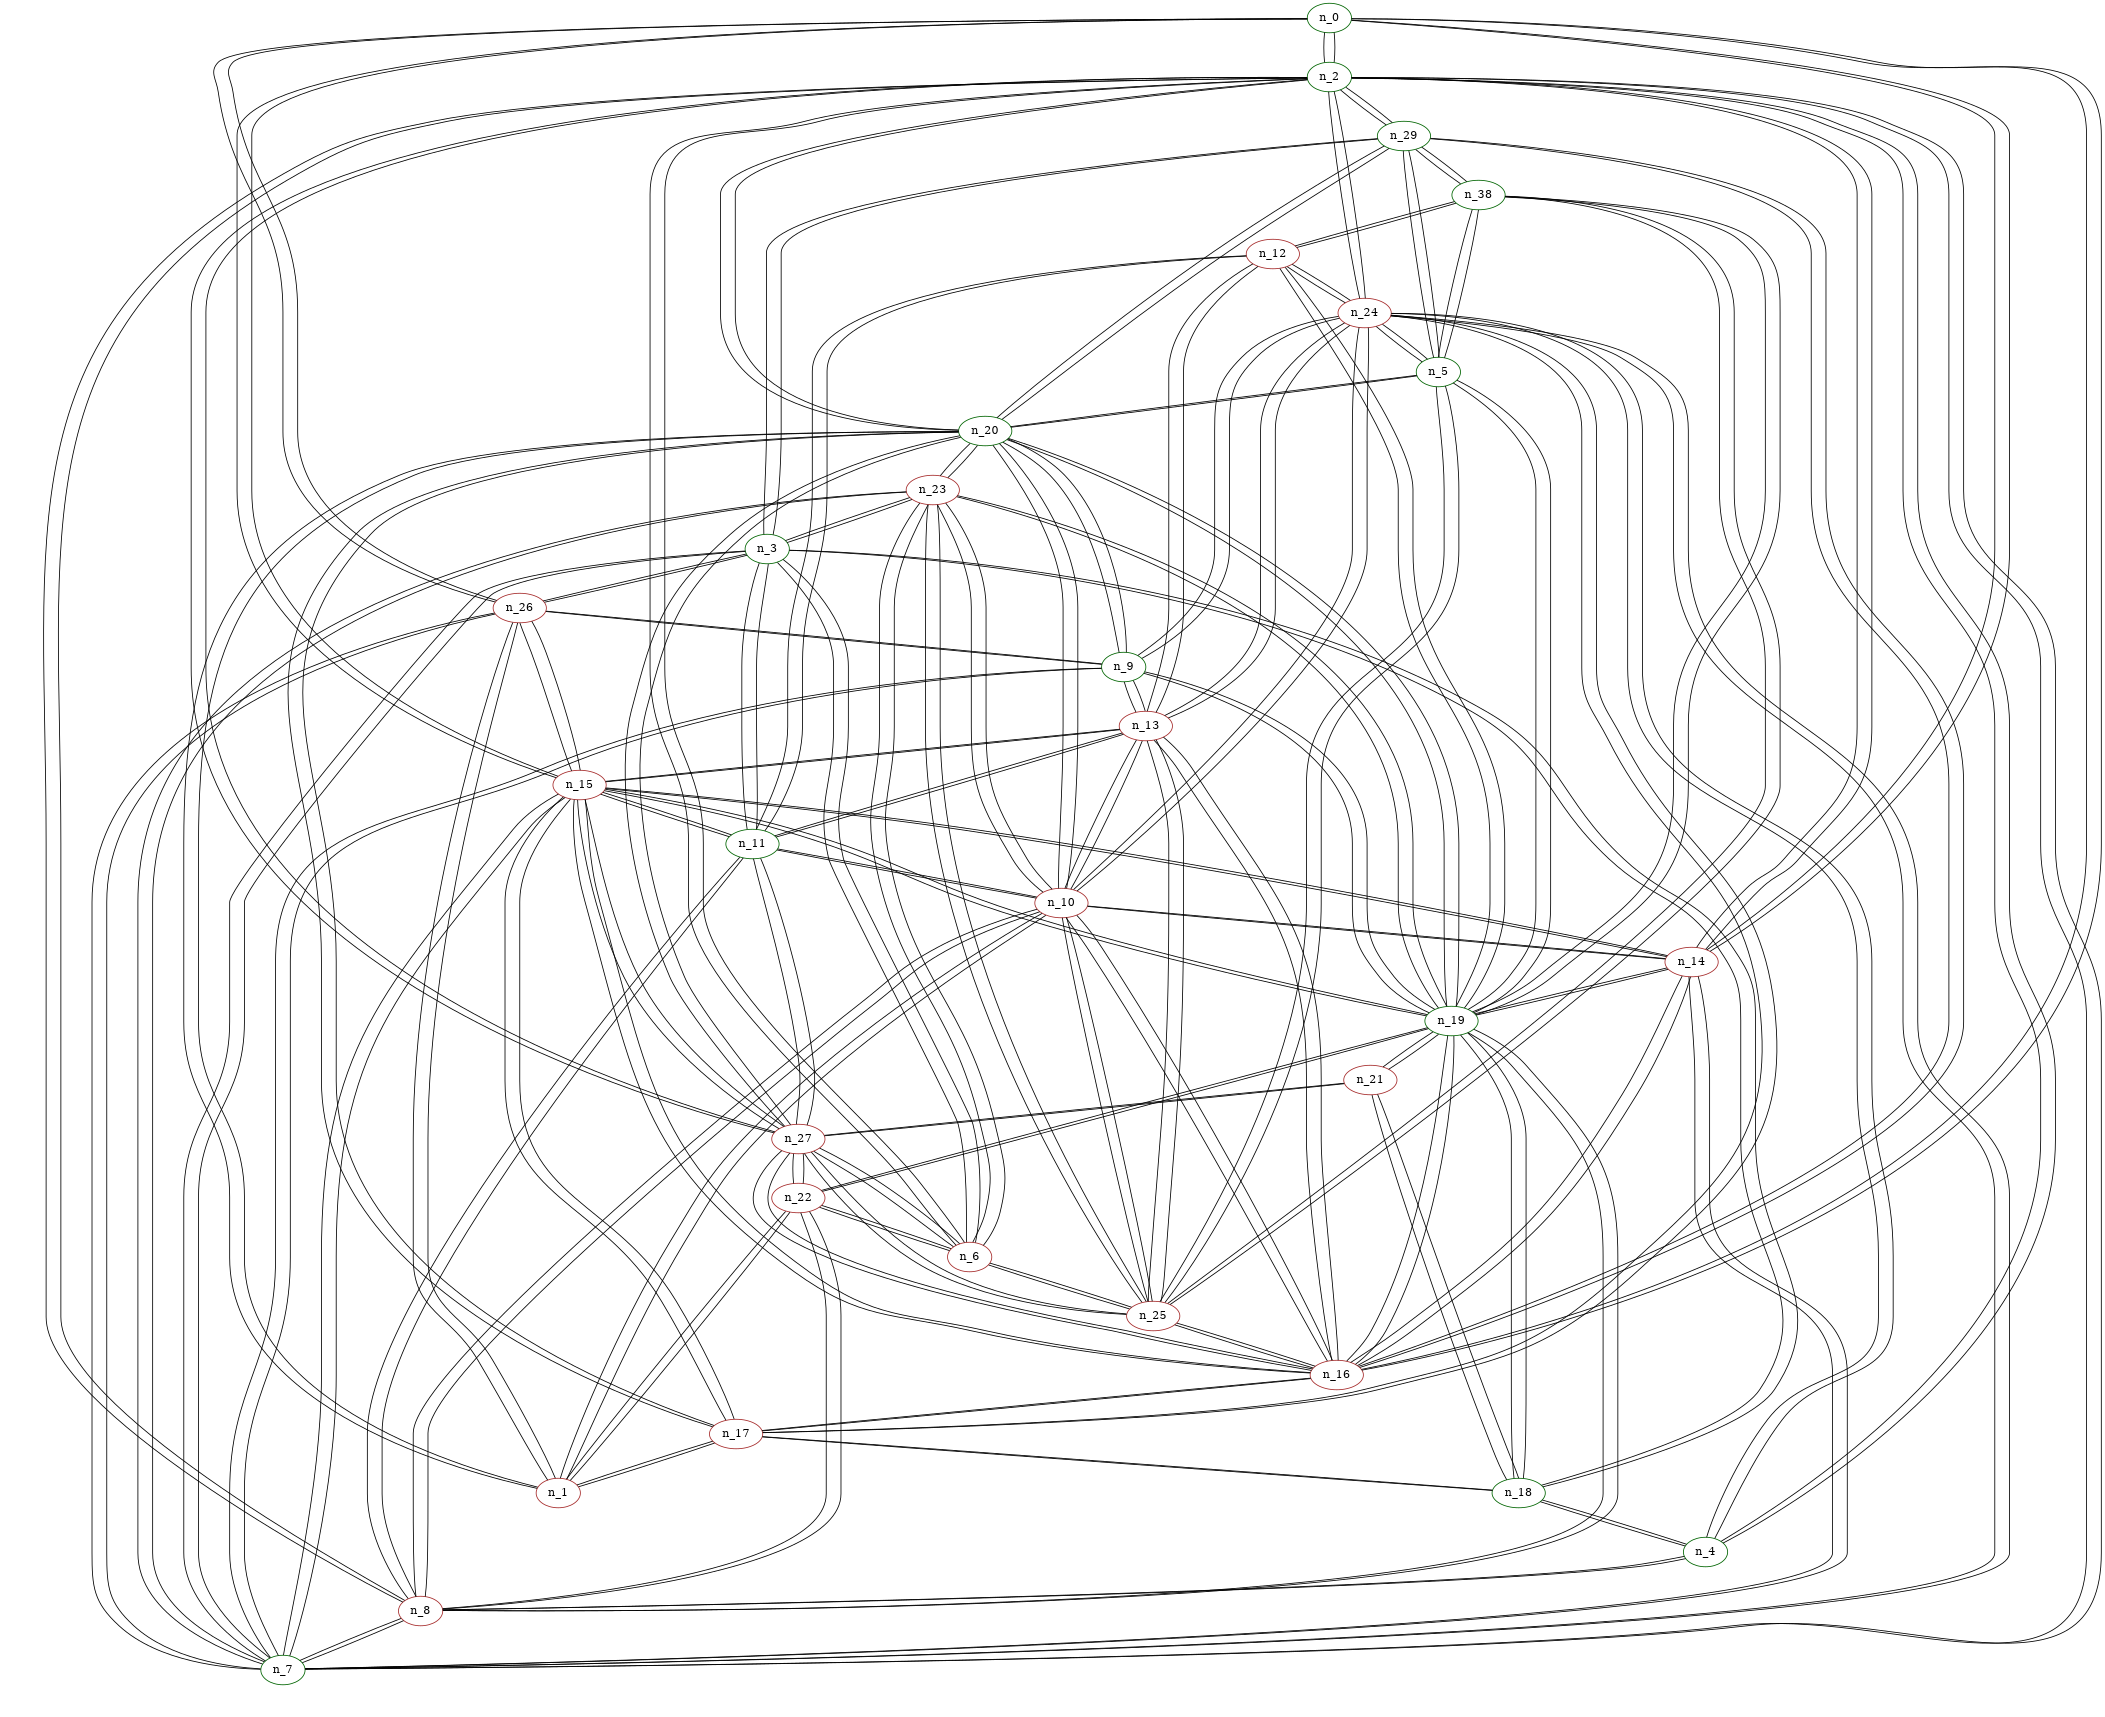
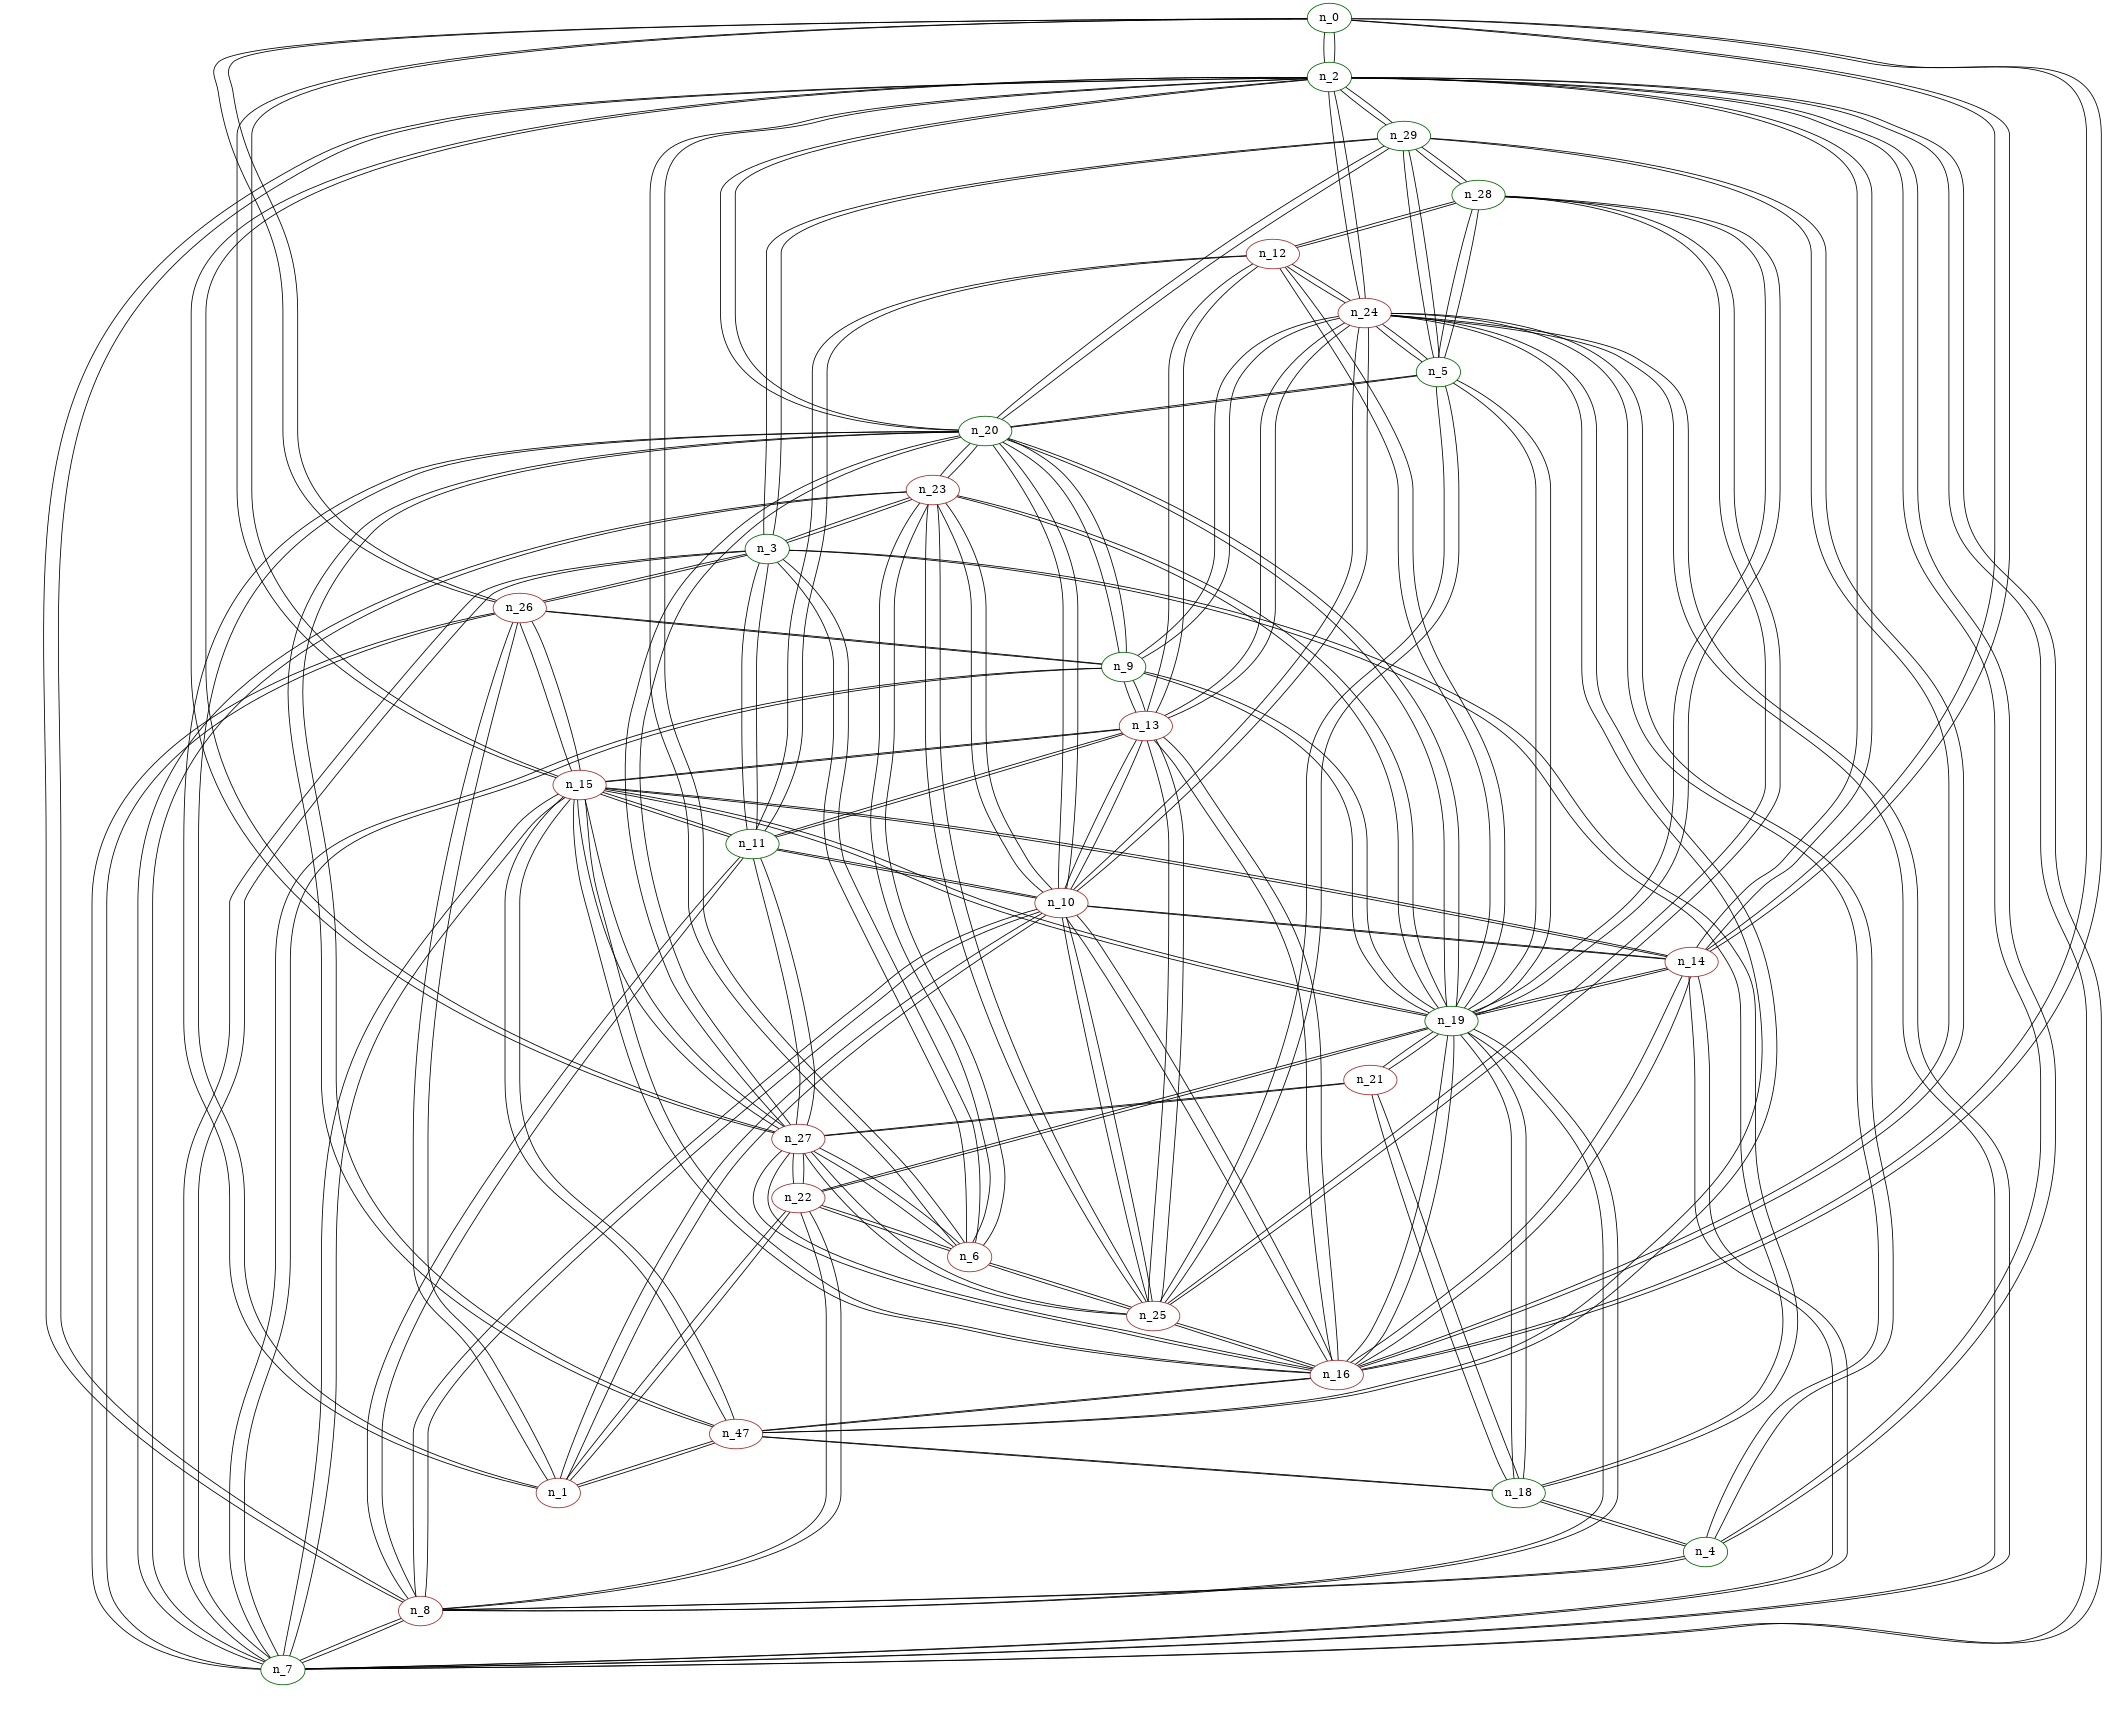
  graph {
    node [color=brown]
    n_0 [color=darkgreen]
    n_2 [color=darkgreen]
    n_14
    n_15
    n_16
    n_26
    n_20 [color=darkgreen]
    n_4 [color=darkgreen]
    n_6
    n_7 [color=darkgreen]
    n_8
    n_24
    n_27
    n_29 [color=darkgreen]
    n_10
    n_19 [color=darkgreen]
-   n_17
+   n_17 [label=n_47]
    n_11 [color=darkgreen]
    n_13
    n_25
    n_1
    n_3 [color=darkgreen]
    n_9 [color=darkgreen]
    n_23
    n_5 [color=darkgreen]
    n_18 [color=darkgreen]
    n_22
    n_12
    n_21
-   n_28 [color=darkgreen label=n_38]
+   n_28 [color=darkgreen]
    n_0 -- n_2
    n_0 -- n_14
    n_0 -- n_15
    n_0 -- n_16
    n_0 -- n_26
    n_2 -- n_0
    n_2 -- n_14
    n_2 -- n_20
    n_2 -- n_4
    n_2 -- n_6
    n_2 -- n_7
    n_2 -- n_8
    n_2 -- n_24
    n_2 -- n_27
    n_2 -- n_29
    n_14 -- n_0
    n_14 -- n_2
    n_14 -- n_15
    n_14 -- n_16
    n_14 -- n_7
    n_14 -- n_10
    n_14 -- n_19
    n_15 -- n_0
    n_15 -- n_14
    n_15 -- n_16
    n_15 -- n_26
    n_15 -- n_7
    n_15 -- n_27
    n_15 -- n_19
    n_15 -- n_17
    n_15 -- n_11
    n_15 -- n_13
    n_16 -- n_0
    n_16 -- n_14
    n_16 -- n_15
    n_16 -- n_27
    n_16 -- n_29
    n_16 -- n_10
    n_16 -- n_19
    n_16 -- n_17
    n_16 -- n_13
    n_16 -- n_25
    n_26 -- n_0
    n_26 -- n_15
    n_26 -- n_7
    n_26 -- n_1
    n_26 -- n_3
    n_26 -- n_9
    n_20 -- n_2
    n_20 -- n_27
    n_20 -- n_29
    n_20 -- n_10
    n_20 -- n_19
    n_20 -- n_17
    n_20 -- n_1
    n_20 -- n_9
    n_20 -- n_23
    n_20 -- n_5
    n_4 -- n_2
    n_4 -- n_8
    n_4 -- n_24
    n_4 -- n_18
    n_6 -- n_2
    n_6 -- n_27
    n_6 -- n_25
    n_6 -- n_3
    n_6 -- n_23
    n_6 -- n_22
    n_7 -- n_2
    n_7 -- n_14
    n_7 -- n_15
    n_7 -- n_26
    n_7 -- n_8
    n_7 -- n_24
    n_7 -- n_3
    n_7 -- n_9
    n_7 -- n_23
    n_8 -- n_2
    n_8 -- n_4
    n_8 -- n_7
    n_8 -- n_10
    n_8 -- n_19
    n_8 -- n_11
    n_8 -- n_22
    n_24 -- n_2
    n_24 -- n_4
    n_24 -- n_7
    n_24 -- n_10
    n_24 -- n_17
    n_24 -- n_13
    n_24 -- n_9
    n_24 -- n_5
    n_24 -- n_12
    n_27 -- n_2
    n_27 -- n_15
    n_27 -- n_16
    n_27 -- n_20
    n_27 -- n_6
    n_27 -- n_11
    n_27 -- n_25
    n_27 -- n_22
    n_27 -- n_21
    n_29 -- n_2
    n_29 -- n_16
    n_29 -- n_20
    n_29 -- n_3
    n_29 -- n_5
    n_29 -- n_28
    n_10 -- n_14
    n_10 -- n_16
    n_10 -- n_20
    n_10 -- n_8
    n_10 -- n_24
    n_10 -- n_11
    n_10 -- n_13
    n_10 -- n_25
    n_10 -- n_1
    n_10 -- n_23
    n_19 -- n_14
    n_19 -- n_15
    n_19 -- n_16
    n_19 -- n_20
    n_19 -- n_8
    n_19 -- n_9
    n_19 -- n_23
    n_19 -- n_5
    n_19 -- n_18
    n_19 -- n_22
    n_19 -- n_12
    n_19 -- n_21
    n_19 -- n_28
    n_17 -- n_15
    n_17 -- n_16
    n_17 -- n_20
    n_17 -- n_24
    n_17 -- n_1
    n_17 -- n_18
    n_11 -- n_15
    n_11 -- n_8
    n_11 -- n_27
    n_11 -- n_10
    n_11 -- n_13
    n_11 -- n_3
    n_11 -- n_12
    n_13 -- n_15
    n_13 -- n_16
    n_13 -- n_24
    n_13 -- n_10
    n_13 -- n_11
    n_13 -- n_25
    n_13 -- n_9
    n_13 -- n_12
    n_25 -- n_16
    n_25 -- n_6
    n_25 -- n_27
    n_25 -- n_10
    n_25 -- n_13
    n_25 -- n_23
    n_25 -- n_5
    n_25 -- n_28
    n_1 -- n_26
    n_1 -- n_20
    n_1 -- n_10
    n_1 -- n_17
    n_1 -- n_22
    n_3 -- n_26
    n_3 -- n_6
    n_3 -- n_7
    n_3 -- n_29
    n_3 -- n_11
    n_3 -- n_23
    n_3 -- n_18
    n_9 -- n_26
    n_9 -- n_20
    n_9 -- n_7
    n_9 -- n_24
    n_9 -- n_19
    n_9 -- n_13
    n_23 -- n_20
    n_23 -- n_6
    n_23 -- n_7
    n_23 -- n_10
    n_23 -- n_19
    n_23 -- n_25
    n_23 -- n_3
    n_5 -- n_20
    n_5 -- n_24
    n_5 -- n_29
    n_5 -- n_19
    n_5 -- n_25
    n_5 -- n_28
    n_18 -- n_4
    n_18 -- n_19
    n_18 -- n_17
    n_18 -- n_3
    n_18 -- n_21
    n_22 -- n_6
    n_22 -- n_8
    n_22 -- n_27
    n_22 -- n_19
    n_22 -- n_1
    n_12 -- n_24
    n_12 -- n_19
    n_12 -- n_11
    n_12 -- n_13
    n_12 -- n_28
    n_21 -- n_27
    n_21 -- n_19
    n_21 -- n_18
    n_28 -- n_29
    n_28 -- n_19
    n_28 -- n_25
    n_28 -- n_5
    n_28 -- n_12
  }
